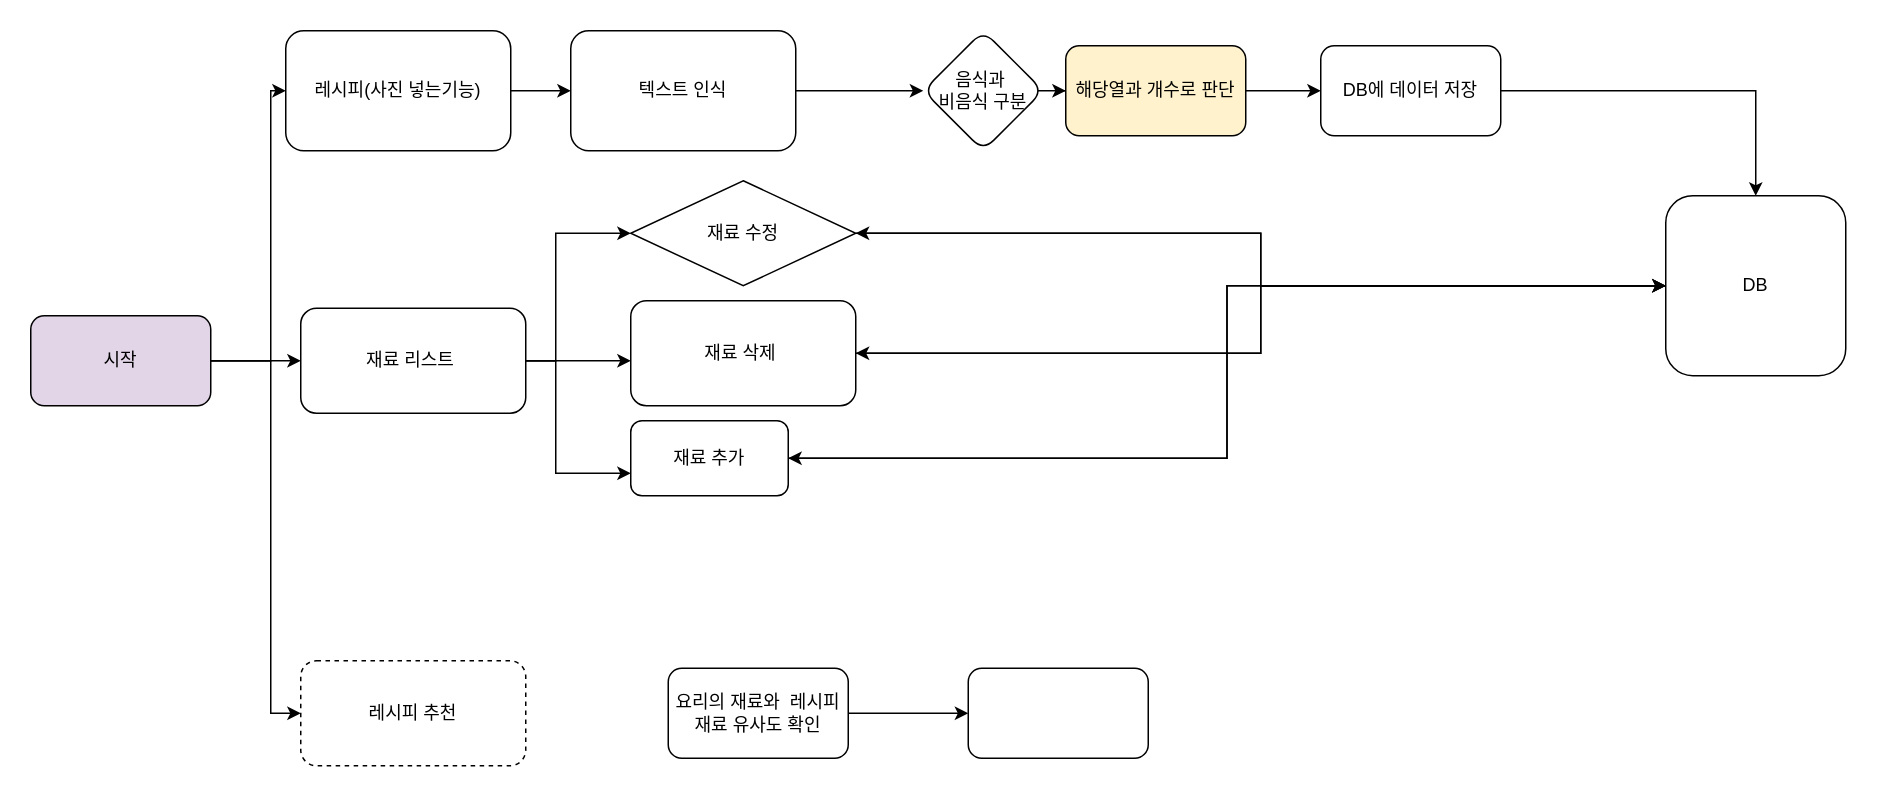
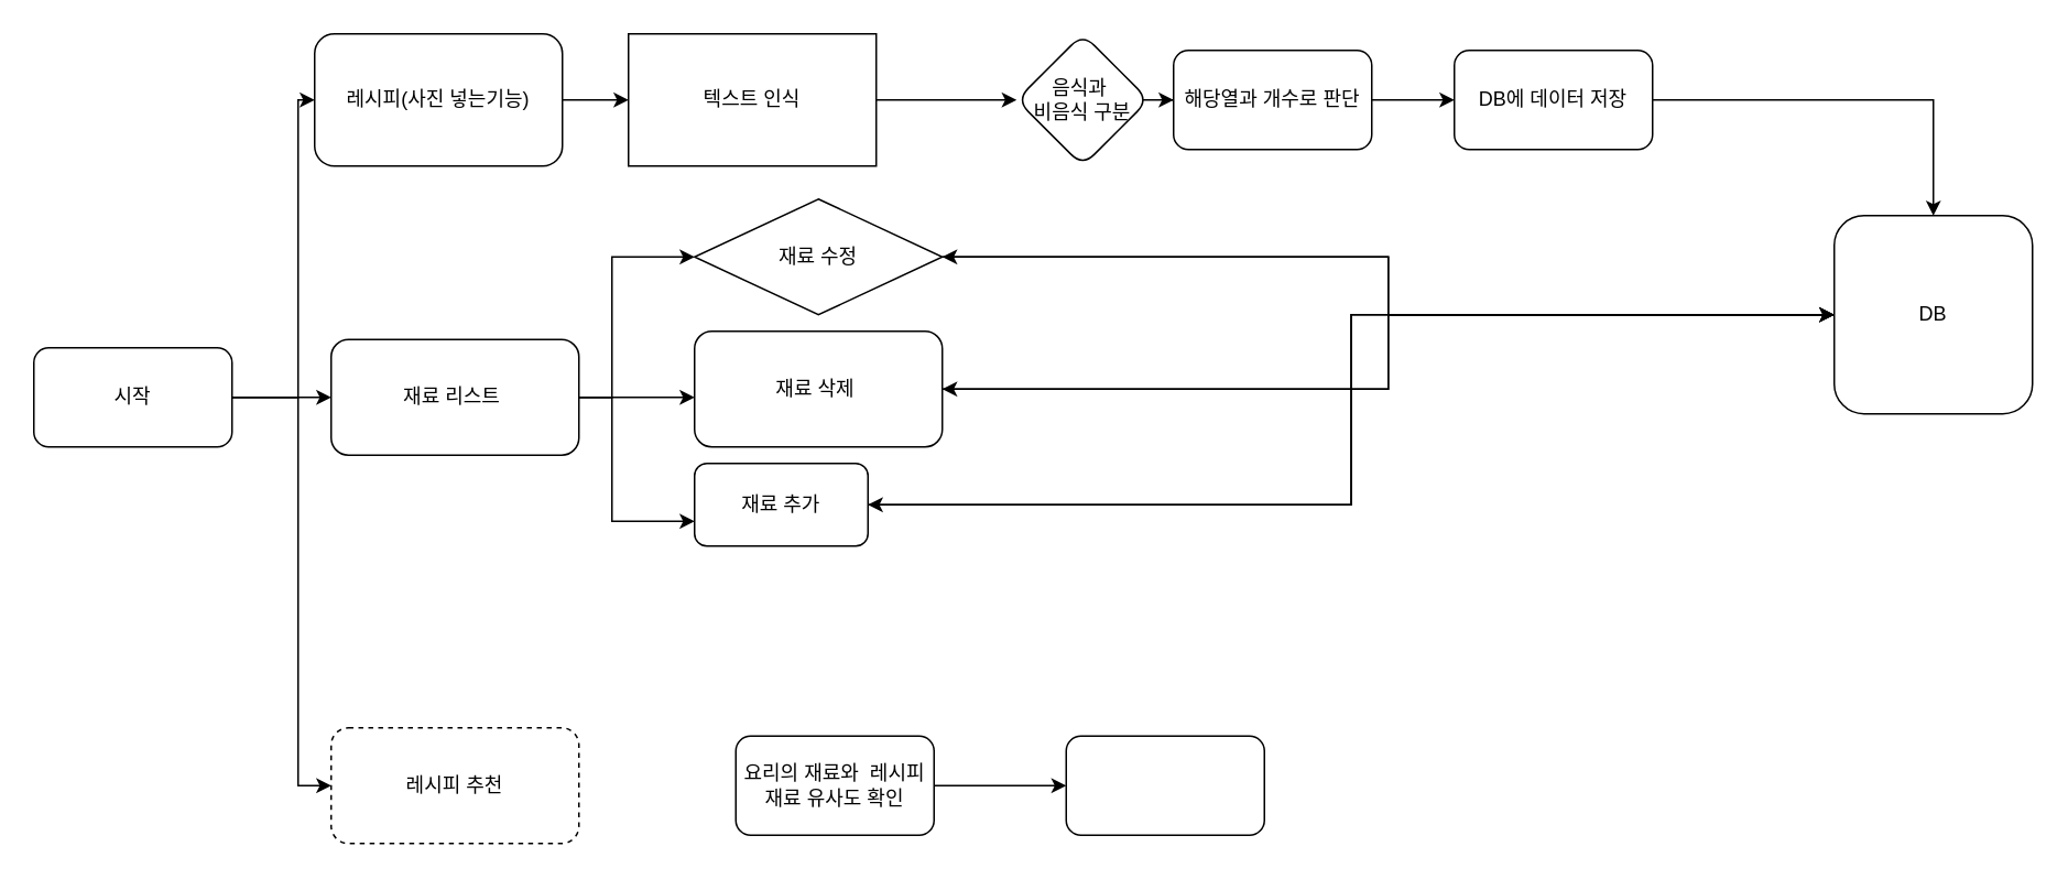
  <mxCell id="0" />
  <mxCell id="1" parent="0" />
  <mxCell id="2" value="" style="edgeStyle=orthogonalEdgeStyle;rounded=0;orthogonalLoop=1;jettySize=auto;html=1;" edge="1" parent="1" source="5" target="7"><mxGeometry relative="1" as="geometry"><Array as="points"><mxPoint x="180" y="240" /></Array></mxGeometry></mxCell>
  <mxCell id="3" value="" style="edgeStyle=orthogonalEdgeStyle;rounded=0;orthogonalLoop=1;jettySize=auto;html=1;" edge="1" parent="1" source="5" target="11"><mxGeometry relative="1" as="geometry" /></mxCell>
  <mxCell id="4" value="" style="edgeStyle=orthogonalEdgeStyle;rounded=0;orthogonalLoop=1;jettySize=auto;html=1;" edge="1" parent="1" source="5" target="12"><mxGeometry relative="1" as="geometry"><Array as="points"><mxPoint x="180" y="240" /><mxPoint x="180" y="475" /></Array></mxGeometry></mxCell>
- <mxCell id="5" value="시작" style="rounded=1;whiteSpace=wrap;html=1;fillColor=#e1d5e7;" vertex="1" parent="1"><mxGeometry width="120" height="60" as="geometry" x="20" y="210" /></mxCell>
+ <mxCell id="5" value="시작" style="rounded=1;whiteSpace=wrap;html=1;" vertex="1" parent="1"><mxGeometry width="120" height="60" as="geometry" x="20" y="210" /></mxCell>
  <mxCell id="6" value="" style="edgeStyle=orthogonalEdgeStyle;rounded=0;orthogonalLoop=1;jettySize=auto;html=1;" edge="1" parent="1" source="7" target="14"><mxGeometry relative="1" as="geometry" /></mxCell>
  <mxCell id="7" value="레시피(사진 넣는기능)" style="whiteSpace=wrap;html=1;rounded=1;" vertex="1" parent="1"><mxGeometry x="190" y="20" width="150" height="80" as="geometry" /></mxCell>
  <mxCell id="8" value="" style="edgeStyle=orthogonalEdgeStyle;rounded=0;orthogonalLoop=1;jettySize=auto;html=1;" edge="1" parent="1" source="11" target="26"><mxGeometry relative="1" as="geometry"><Array as="points"><mxPoint x="370" y="240" /><mxPoint x="370" y="155" /></Array></mxGeometry></mxCell>
  <mxCell id="9" value="" style="edgeStyle=orthogonalEdgeStyle;rounded=0;orthogonalLoop=1;jettySize=auto;html=1;" edge="1" parent="1" source="11" target="28"><mxGeometry relative="1" as="geometry"><Array as="points"><mxPoint x="400" y="240" /><mxPoint x="400" y="240" /></Array></mxGeometry></mxCell>
  <mxCell id="10" value="" style="edgeStyle=orthogonalEdgeStyle;rounded=0;orthogonalLoop=1;jettySize=auto;html=1;" edge="1" parent="1" source="11" target="30"><mxGeometry relative="1" as="geometry"><Array as="points"><mxPoint x="370" y="240" /><mxPoint x="370" y="315" /></Array></mxGeometry></mxCell>
  <mxCell id="11" value="재료 리스트&amp;nbsp;" style="whiteSpace=wrap;html=1;rounded=1;" vertex="1" parent="1"><mxGeometry x="200" y="205" width="150" height="70" as="geometry" /></mxCell>
  <mxCell id="12" value="레시피 추천" style="whiteSpace=wrap;html=1;rounded=1;dashed=1;" vertex="1" parent="1"><mxGeometry x="200" y="440" width="150" height="70" as="geometry" /></mxCell>
  <mxCell id="13" value="" style="edgeStyle=orthogonalEdgeStyle;rounded=0;orthogonalLoop=1;jettySize=auto;html=1;" edge="1" parent="1" source="14" target="16"><mxGeometry relative="1" as="geometry" /></mxCell>
- <mxCell id="14" value="텍스트 인식" style="whiteSpace=wrap;html=1;rounded=1;" vertex="1" parent="1"><mxGeometry x="380" y="20" width="150" height="80" as="geometry" /></mxCell>
+ <mxCell id="14" value="텍스트 인식" style="whiteSpace=wrap;html=1;rounded=0;" vertex="1" parent="1"><mxGeometry x="380" y="20" width="150" height="80" as="geometry" /></mxCell>
  <mxCell id="15" value="" style="edgeStyle=orthogonalEdgeStyle;rounded=0;orthogonalLoop=1;jettySize=auto;html=1;" edge="1" parent="1" source="16" target="18"><mxGeometry relative="1" as="geometry" /></mxCell>
  <mxCell id="16" value="음식과&amp;nbsp;&lt;br&gt;비음식 구분" style="rhombus;whiteSpace=wrap;html=1;rounded=1;" vertex="1" parent="1"><mxGeometry x="615" y="20" width="80" height="80" as="geometry" /></mxCell>
  <mxCell id="17" value="" style="edgeStyle=orthogonalEdgeStyle;rounded=0;orthogonalLoop=1;jettySize=auto;html=1;" edge="1" parent="1" source="18" target="20"><mxGeometry relative="1" as="geometry" /></mxCell>
- <mxCell id="18" value="해당열과 개수로 판단" style="whiteSpace=wrap;html=1;rounded=1;fillColor=#fff2cc;" vertex="1" parent="1"><mxGeometry x="710" y="30" width="120" height="60" as="geometry" /></mxCell>
+ <mxCell id="18" value="해당열과 개수로 판단" style="whiteSpace=wrap;html=1;rounded=1;" vertex="1" parent="1"><mxGeometry x="710" y="30" width="120" height="60" as="geometry" /></mxCell>
  <mxCell id="19" style="edgeStyle=orthogonalEdgeStyle;rounded=0;orthogonalLoop=1;jettySize=auto;html=1;exitX=1;exitY=0.5;exitDx=0;exitDy=0;entryX=0.5;entryY=0;entryDx=0;entryDy=0;" edge="1" parent="1" source="20" target="24"><mxGeometry relative="1" as="geometry" /></mxCell>
  <mxCell id="20" value="DB에 데이터 저장" style="whiteSpace=wrap;html=1;rounded=1;" vertex="1" parent="1"><mxGeometry x="880" y="30" width="120" height="60" as="geometry" /></mxCell>
  <mxCell id="21" style="edgeStyle=orthogonalEdgeStyle;rounded=0;orthogonalLoop=1;jettySize=auto;html=1;exitX=0;exitY=0.5;exitDx=0;exitDy=0;" edge="1" parent="1" source="24" target="26"><mxGeometry relative="1" as="geometry" /></mxCell>
  <mxCell id="22" style="edgeStyle=orthogonalEdgeStyle;rounded=0;orthogonalLoop=1;jettySize=auto;html=1;exitX=0;exitY=0.5;exitDx=0;exitDy=0;entryX=1;entryY=0.5;entryDx=0;entryDy=0;" edge="1" parent="1" source="24" target="28"><mxGeometry relative="1" as="geometry" /></mxCell>
  <mxCell id="23" style="edgeStyle=orthogonalEdgeStyle;rounded=0;orthogonalLoop=1;jettySize=auto;html=1;exitX=0;exitY=0.5;exitDx=0;exitDy=0;entryX=1;entryY=0.5;entryDx=0;entryDy=0;" edge="1" parent="1" source="24" target="30"><mxGeometry relative="1" as="geometry" /></mxCell>
  <mxCell id="24" value="DB" style="rounded=1;whiteSpace=wrap;html=1;" vertex="1" parent="1"><mxGeometry x="1110" y="130" width="120" height="120" as="geometry" /></mxCell>
  <mxCell id="25" style="edgeStyle=orthogonalEdgeStyle;rounded=0;orthogonalLoop=1;jettySize=auto;html=1;exitX=1;exitY=0.5;exitDx=0;exitDy=0;entryX=0;entryY=0.5;entryDx=0;entryDy=0;" edge="1" parent="1" source="26" target="24"><mxGeometry relative="1" as="geometry" /></mxCell>
  <mxCell id="26" value="재료 수정" style="rhombus;whiteSpace=wrap;html=1;" vertex="1" parent="1"><mxGeometry x="420" y="120" width="150" height="70" as="geometry" /></mxCell>
  <mxCell id="27" style="edgeStyle=orthogonalEdgeStyle;rounded=0;orthogonalLoop=1;jettySize=auto;html=1;exitX=1;exitY=0.5;exitDx=0;exitDy=0;entryX=0;entryY=0.5;entryDx=0;entryDy=0;" edge="1" parent="1" source="28" target="24"><mxGeometry relative="1" as="geometry" /></mxCell>
  <mxCell id="28" value="재료 삭제&amp;nbsp;" style="whiteSpace=wrap;html=1;rounded=1;" vertex="1" parent="1"><mxGeometry x="420" y="200" width="150" height="70" as="geometry" /></mxCell>
  <mxCell id="29" style="edgeStyle=orthogonalEdgeStyle;rounded=0;orthogonalLoop=1;jettySize=auto;html=1;exitX=1;exitY=0.5;exitDx=0;exitDy=0;entryX=0;entryY=0.5;entryDx=0;entryDy=0;" edge="1" parent="1" source="30" target="24"><mxGeometry relative="1" as="geometry" /></mxCell>
  <mxCell id="30" value="재료 추가" style="whiteSpace=wrap;html=1;rounded=1;" vertex="1" parent="1"><mxGeometry x="420" y="280" width="105" height="50" as="geometry" /></mxCell>
  <mxCell id="31" value="" style="edgeStyle=orthogonalEdgeStyle;rounded=0;orthogonalLoop=1;jettySize=auto;html=1;" edge="1" parent="1" source="32" target="33"><mxGeometry relative="1" as="geometry" /></mxCell>
  <mxCell id="32" value="요리의 재료와&amp;nbsp; 레시피 재료 유사도 확인" style="whiteSpace=wrap;html=1;rounded=1;" vertex="1" parent="1"><mxGeometry x="445" y="445" width="120" height="60" as="geometry" /></mxCell>
  <mxCell id="33" value="" style="whiteSpace=wrap;html=1;rounded=1;" vertex="1" parent="1"><mxGeometry x="645" y="445" width="120" height="60" as="geometry" /></mxCell>
